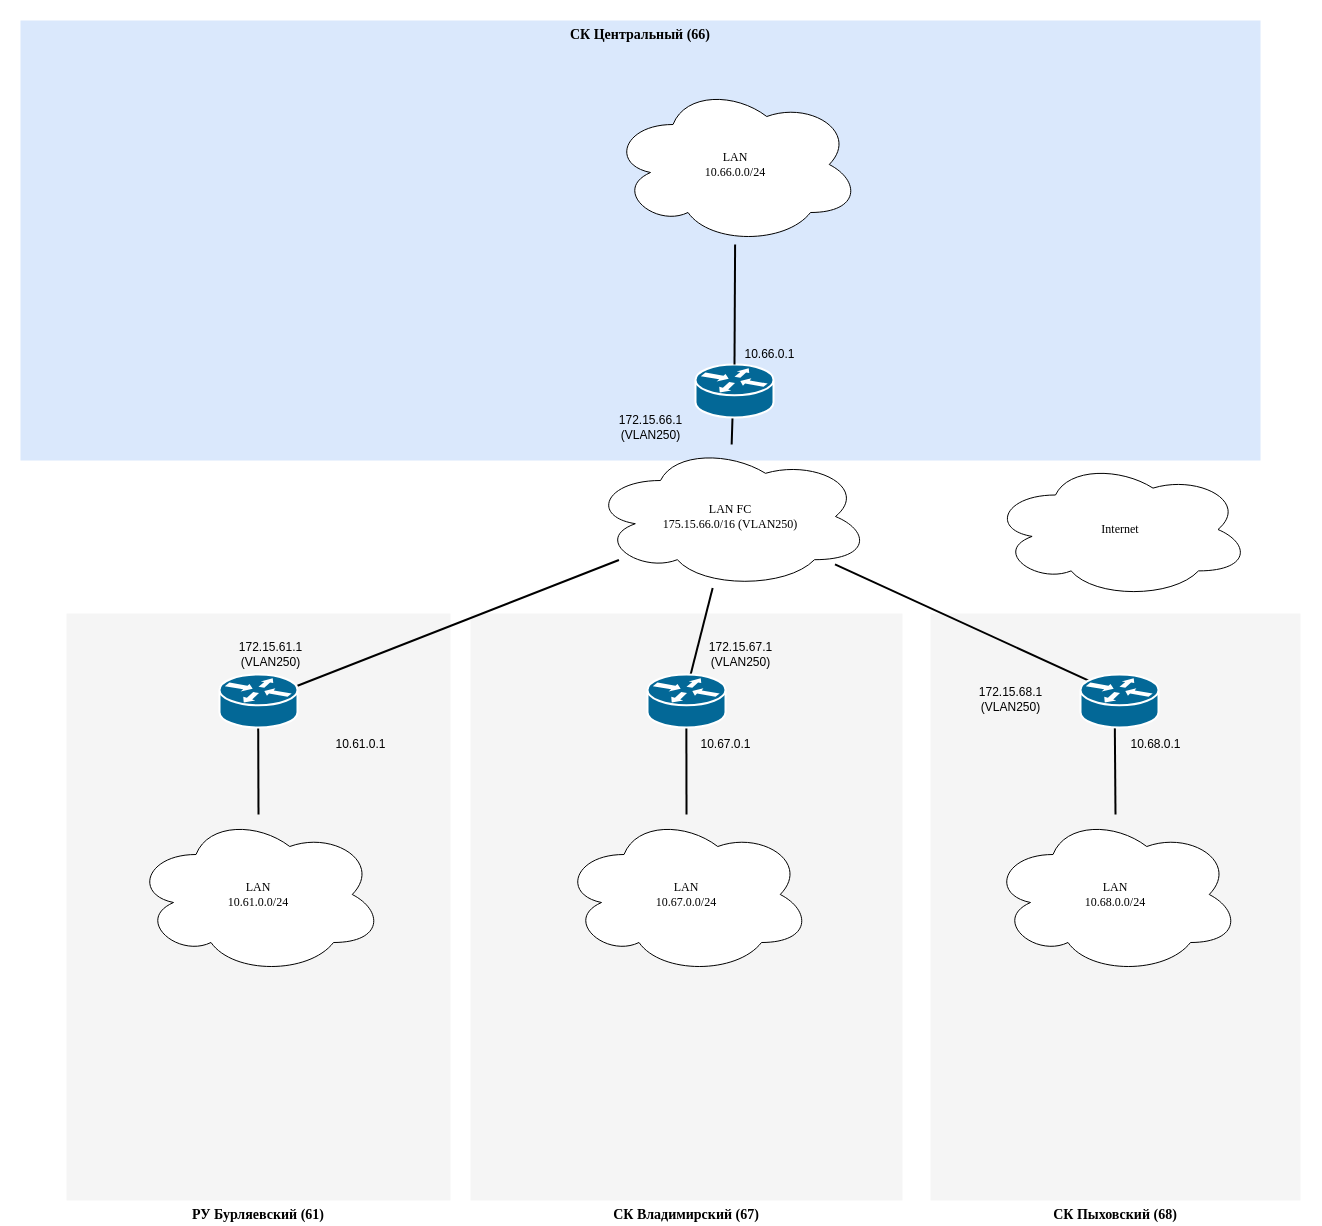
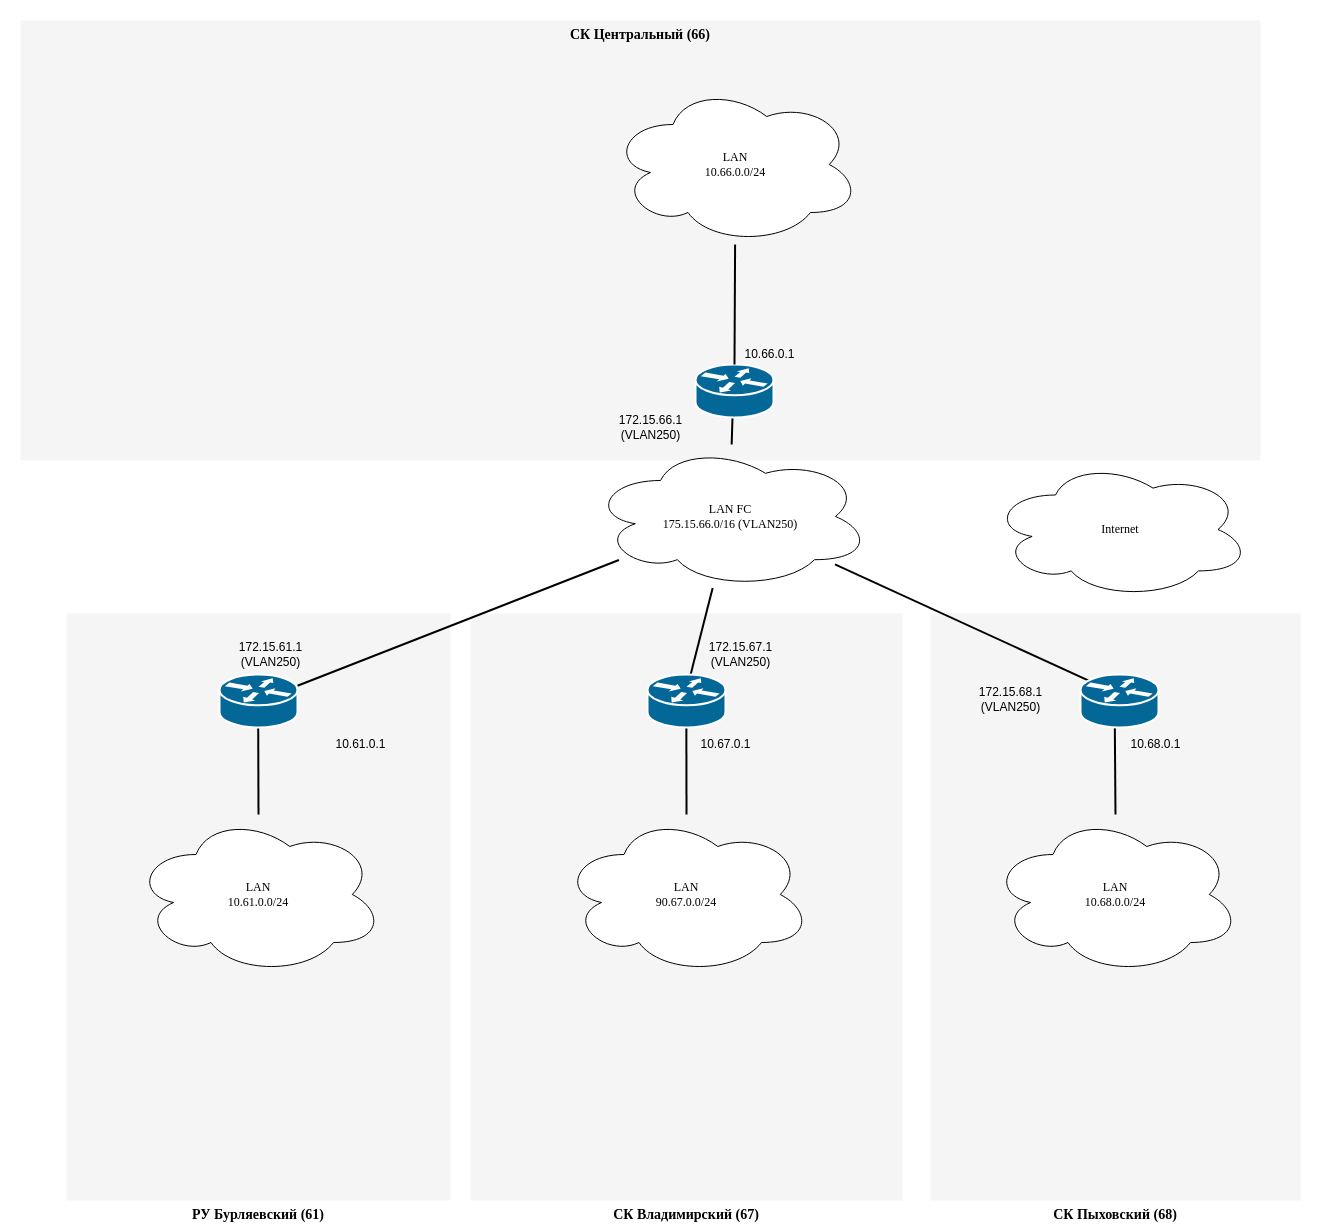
  <mxCell id="0" />
  <mxCell id="1" parent="0" />
- <mxCell id="2" value="СК Центральный (66)" style="whiteSpace=wrap;html=1;rounded=0;shadow=0;comic=0;strokeWidth=1;fontFamily=Verdana;fontSize=14;fillColor=#dae8fc;strokeColor=none;verticalAlign=top;fontStyle=1;" parent="1" vertex="1"><mxGeometry x="20" y="20" width="1240" height="440" as="geometry" /></mxCell>
+ <mxCell id="2" value="СК Центральный (66)" style="whiteSpace=wrap;html=1;rounded=0;shadow=0;comic=0;strokeWidth=1;fontFamily=Verdana;fontSize=14;fillColor=#f5f5f5;strokeColor=none;verticalAlign=top;fontStyle=1" parent="1" vertex="1"><mxGeometry x="20" y="20" width="1240" height="440" as="geometry" /></mxCell>
  <mxCell id="3" value="СК Пыховский (68)" style="whiteSpace=wrap;html=1;rounded=0;shadow=0;comic=0;strokeWidth=1;fontFamily=Verdana;fontSize=14;fillColor=#f5f5f5;strokeColor=none;fontStyle=1;verticalAlign=top;labelPosition=center;verticalLabelPosition=bottom;align=center;" parent="1" vertex="1"><mxGeometry x="930" y="613" width="370" height="587" as="geometry" /></mxCell>
  <mxCell id="4" value="СК Владимирский (67)" style="whiteSpace=wrap;html=1;rounded=0;shadow=0;comic=0;strokeWidth=1;fontFamily=Verdana;fontSize=14;fillColor=#f5f5f5;strokeColor=none;fontStyle=1;verticalAlign=top;labelPosition=center;verticalLabelPosition=bottom;align=center;" parent="1" vertex="1"><mxGeometry x="470" y="613" width="432" height="587" as="geometry" /></mxCell>
  <mxCell id="5" value="РУ Бурляевский (61)" style="whiteSpace=wrap;html=1;rounded=0;shadow=0;comic=0;strokeWidth=1;fontFamily=Verdana;fontSize=14;fillColor=#f5f5f5;strokeColor=none;fontStyle=1;verticalAlign=top;labelPosition=center;verticalLabelPosition=bottom;align=center;" parent="1" vertex="1"><mxGeometry x="66" y="613" width="384" height="587" as="geometry" /></mxCell>
  <mxCell id="6" value="Internet" style="ellipse;shape=cloud;whiteSpace=wrap;html=1;rounded=0;shadow=0;comic=0;strokeWidth=1;fontFamily=Verdana;fontSize=12;" parent="1" vertex="1"><mxGeometry x="990" y="460" width="260" height="138" as="geometry" /></mxCell>
  <mxCell id="7" style="edgeStyle=none;html=1;labelBackgroundColor=none;startFill=0;endArrow=none;endFill=0;strokeWidth=2;fontFamily=Verdana;fontSize=12;exitX=0.485;exitY=0.506;exitDx=0;exitDy=0;exitPerimeter=0;" parent="1" source="8" target="12" edge="1"><mxGeometry relative="1" as="geometry"><mxPoint x="734" y="470" as="targetPoint" /></mxGeometry></mxCell>
  <mxCell id="8" value="" style="shape=mxgraph.cisco.routers.router;html=1;dashed=0;fillColor=#036897;strokeColor=#ffffff;strokeWidth=2;verticalLabelPosition=bottom;verticalAlign=top;rounded=0;shadow=0;comic=0;fontFamily=Verdana;fontSize=12;" parent="1" vertex="1"><mxGeometry x="695" y="364" width="78" height="53" as="geometry" /></mxCell>
  <mxCell id="9" value="LAN&lt;br&gt;10.66.0.0/24" style="ellipse;shape=cloud;whiteSpace=wrap;html=1;rounded=0;shadow=0;comic=0;strokeWidth=1;fontFamily=Verdana;fontSize=12;" vertex="1" parent="1"><mxGeometry x="610" y="84" width="250" height="160" as="geometry" /></mxCell>
  <mxCell id="10" style="edgeStyle=none;html=1;labelBackgroundColor=none;startFill=0;endArrow=none;endFill=0;strokeWidth=2;fontFamily=Verdana;fontSize=12;entryX=0.5;entryY=0;entryDx=0;entryDy=0;entryPerimeter=0;" edge="1" parent="1" source="9" target="8"><mxGeometry relative="1" as="geometry"><mxPoint x="820" y="274" as="sourcePoint" /><mxPoint x="820" y="327" as="targetPoint" /></mxGeometry></mxCell>
  <mxCell id="11" value="10.66.0.1" style="text;html=1;resizable=0;autosize=1;align=center;verticalAlign=middle;points=[];fillColor=none;strokeColor=none;rounded=0;" vertex="1" parent="1"><mxGeometry x="734" y="344" width="70" height="20" as="geometry" /></mxCell>
  <mxCell id="12" value="LAN FC&lt;br&gt;175.15.66.0/16 (VLAN250)" style="ellipse;shape=cloud;whiteSpace=wrap;html=1;rounded=0;shadow=0;comic=0;strokeWidth=1;fontFamily=Verdana;fontSize=12;" vertex="1" parent="1"><mxGeometry x="590" y="444" width="280" height="144" as="geometry" /></mxCell>
  <mxCell id="13" value="172.15.66.1&lt;br&gt;(VLAN250)" style="text;html=1;resizable=0;autosize=1;align=center;verticalAlign=middle;points=[];fillColor=none;strokeColor=none;rounded=0;" vertex="1" parent="1"><mxGeometry x="610" y="412" width="80" height="30" as="geometry" /></mxCell>
  <mxCell id="14" style="edgeStyle=none;html=1;labelBackgroundColor=none;startFill=0;endArrow=none;endFill=0;strokeWidth=2;fontFamily=Verdana;fontSize=12;exitX=0.497;exitY=0.38;exitDx=0;exitDy=0;exitPerimeter=0;" edge="1" parent="1" source="22" target="12"><mxGeometry relative="1" as="geometry"><mxPoint x="742.83" y="400.818" as="sourcePoint" /><mxPoint x="914.776" y="486.261" as="targetPoint" /></mxGeometry></mxCell>
  <mxCell id="15" value="172.15.68.1&lt;br&gt;(VLAN250)" style="text;html=1;resizable=0;autosize=1;align=center;verticalAlign=middle;points=[];fillColor=none;strokeColor=none;rounded=0;" vertex="1" parent="1"><mxGeometry x="970" y="684" width="80" height="30" as="geometry" /></mxCell>
  <mxCell id="16" value="172.15.67.1&lt;br&gt;(VLAN250)" style="text;html=1;resizable=0;autosize=1;align=center;verticalAlign=middle;points=[];fillColor=none;strokeColor=none;rounded=0;" vertex="1" parent="1"><mxGeometry x="700" y="639" width="80" height="30" as="geometry" /></mxCell>
  <mxCell id="17" value="172.15.61.1&lt;br&gt;(VLAN250)" style="text;html=1;resizable=0;autosize=1;align=center;verticalAlign=middle;points=[];fillColor=none;strokeColor=none;rounded=0;" vertex="1" parent="1"><mxGeometry x="230" y="639" width="80" height="30" as="geometry" /></mxCell>
  <mxCell id="18" style="edgeStyle=none;html=1;labelBackgroundColor=none;startFill=0;endArrow=none;endFill=0;strokeWidth=2;fontFamily=Verdana;fontSize=12;exitX=0.468;exitY=0.491;exitDx=0;exitDy=0;exitPerimeter=0;" edge="1" parent="1" source="26" target="12"><mxGeometry relative="1" as="geometry"><mxPoint x="1128.766" y="704.14" as="sourcePoint" /><mxPoint x="844.594" y="573.859" as="targetPoint" /></mxGeometry></mxCell>
  <mxCell id="19" style="edgeStyle=none;html=1;labelBackgroundColor=none;startFill=0;endArrow=none;endFill=0;strokeWidth=2;fontFamily=Verdana;fontSize=12;" edge="1" parent="1" source="28" target="12"><mxGeometry relative="1" as="geometry"><mxPoint x="1138.766" y="714.14" as="sourcePoint" /><mxPoint x="854.594" y="583.859" as="targetPoint" /></mxGeometry></mxCell>
  <mxCell id="20" value="LAN&lt;br&gt;10.68.0.0/24" style="ellipse;shape=cloud;whiteSpace=wrap;html=1;rounded=0;shadow=0;comic=0;strokeWidth=1;fontFamily=Verdana;fontSize=12;" vertex="1" parent="1"><mxGeometry x="990" y="814" width="250" height="160" as="geometry" /></mxCell>
  <mxCell id="21" style="edgeStyle=none;html=1;labelBackgroundColor=none;startFill=0;endArrow=none;endFill=0;strokeWidth=2;fontFamily=Verdana;fontSize=12;entryX=0.437;entryY=0.38;entryDx=0;entryDy=0;entryPerimeter=0;" edge="1" parent="1" source="20" target="22"><mxGeometry relative="1" as="geometry"><mxPoint x="1128.766" y="704.14" as="sourcePoint" /><mxPoint x="844.594" y="573.859" as="targetPoint" /></mxGeometry></mxCell>
  <mxCell id="22" value="" style="shape=mxgraph.cisco.routers.router;html=1;dashed=0;fillColor=#036897;strokeColor=#ffffff;strokeWidth=2;verticalLabelPosition=bottom;verticalAlign=top;rounded=0;shadow=0;comic=0;fontFamily=Verdana;fontSize=12;" vertex="1" parent="1"><mxGeometry x="1080" y="674" width="78" height="53" as="geometry" /></mxCell>
- <mxCell id="23" value="LAN&lt;br&gt;10.67.0.0/24" style="ellipse;shape=cloud;whiteSpace=wrap;html=1;rounded=0;shadow=0;comic=0;strokeWidth=1;fontFamily=Verdana;fontSize=12;" vertex="1" parent="1"><mxGeometry x="561" y="814" width="250" height="160" as="geometry" /></mxCell>
+ <mxCell id="23" value="LAN&lt;br&gt;90.67.0.0/24" style="ellipse;shape=cloud;whiteSpace=wrap;html=1;rounded=0;shadow=0;comic=0;strokeWidth=1;fontFamily=Verdana;fontSize=12;" vertex="1" parent="1"><mxGeometry x="561" y="814" width="250" height="160" as="geometry" /></mxCell>
  <mxCell id="24" value="LAN&lt;br&gt;10.61.0.0/24" style="ellipse;shape=cloud;whiteSpace=wrap;html=1;rounded=0;shadow=0;comic=0;strokeWidth=1;fontFamily=Verdana;fontSize=12;" vertex="1" parent="1"><mxGeometry x="133" y="814" width="250" height="160" as="geometry" /></mxCell>
  <mxCell id="25" style="edgeStyle=none;html=1;labelBackgroundColor=none;startFill=0;endArrow=none;endFill=0;strokeWidth=2;fontFamily=Verdana;fontSize=12;entryX=0.498;entryY=0.357;entryDx=0;entryDy=0;entryPerimeter=0;" edge="1" parent="1" source="23" target="26"><mxGeometry relative="1" as="geometry"><mxPoint x="1125" y="824" as="sourcePoint" /><mxPoint x="1124.086" y="704.14" as="targetPoint" /></mxGeometry></mxCell>
  <mxCell id="26" value="" style="shape=mxgraph.cisco.routers.router;html=1;dashed=0;fillColor=#036897;strokeColor=#ffffff;strokeWidth=2;verticalLabelPosition=bottom;verticalAlign=top;rounded=0;shadow=0;comic=0;fontFamily=Verdana;fontSize=12;" vertex="1" parent="1"><mxGeometry x="647" y="674" width="78" height="53" as="geometry" /></mxCell>
  <mxCell id="27" style="edgeStyle=none;html=1;labelBackgroundColor=none;startFill=0;endArrow=none;endFill=0;strokeWidth=2;fontFamily=Verdana;fontSize=12;entryX=0.495;entryY=0.468;entryDx=0;entryDy=0;entryPerimeter=0;" edge="1" parent="1" source="24" target="28"><mxGeometry relative="1" as="geometry"><mxPoint x="1135" y="834" as="sourcePoint" /><mxPoint x="1134.086" y="714.14" as="targetPoint" /></mxGeometry></mxCell>
  <mxCell id="28" value="" style="shape=mxgraph.cisco.routers.router;html=1;dashed=0;fillColor=#036897;strokeColor=#ffffff;strokeWidth=2;verticalLabelPosition=bottom;verticalAlign=top;rounded=0;shadow=0;comic=0;fontFamily=Verdana;fontSize=12;" vertex="1" parent="1"><mxGeometry x="219" y="674" width="78" height="53" as="geometry" /></mxCell>
  <mxCell id="29" value="10.68.0.1" style="text;html=1;resizable=0;autosize=1;align=center;verticalAlign=middle;points=[];fillColor=none;strokeColor=none;rounded=0;" vertex="1" parent="1"><mxGeometry x="1120" y="734" width="70" height="20" as="geometry" /></mxCell>
  <mxCell id="30" value="10.67.0.1" style="text;html=1;resizable=0;autosize=1;align=center;verticalAlign=middle;points=[];fillColor=none;strokeColor=none;rounded=0;" vertex="1" parent="1"><mxGeometry x="690" y="734" width="70" height="20" as="geometry" /></mxCell>
  <mxCell id="31" value="10.61.0.1" style="text;html=1;resizable=0;autosize=1;align=center;verticalAlign=middle;points=[];fillColor=none;strokeColor=none;rounded=0;" vertex="1" parent="1"><mxGeometry x="325" y="734" width="70" height="20" as="geometry" /></mxCell>
